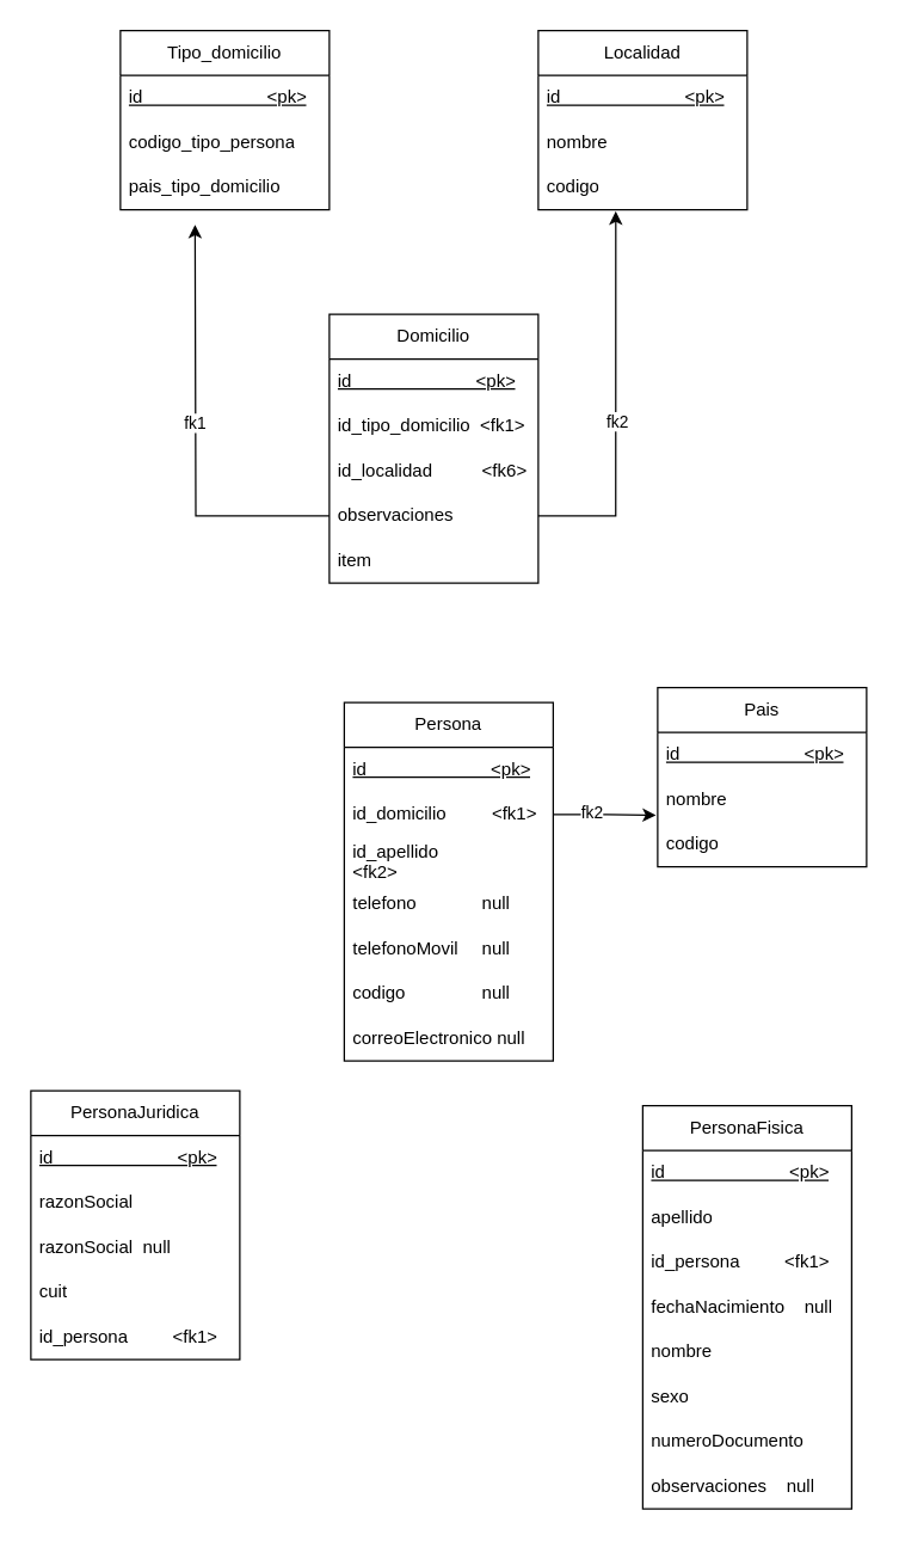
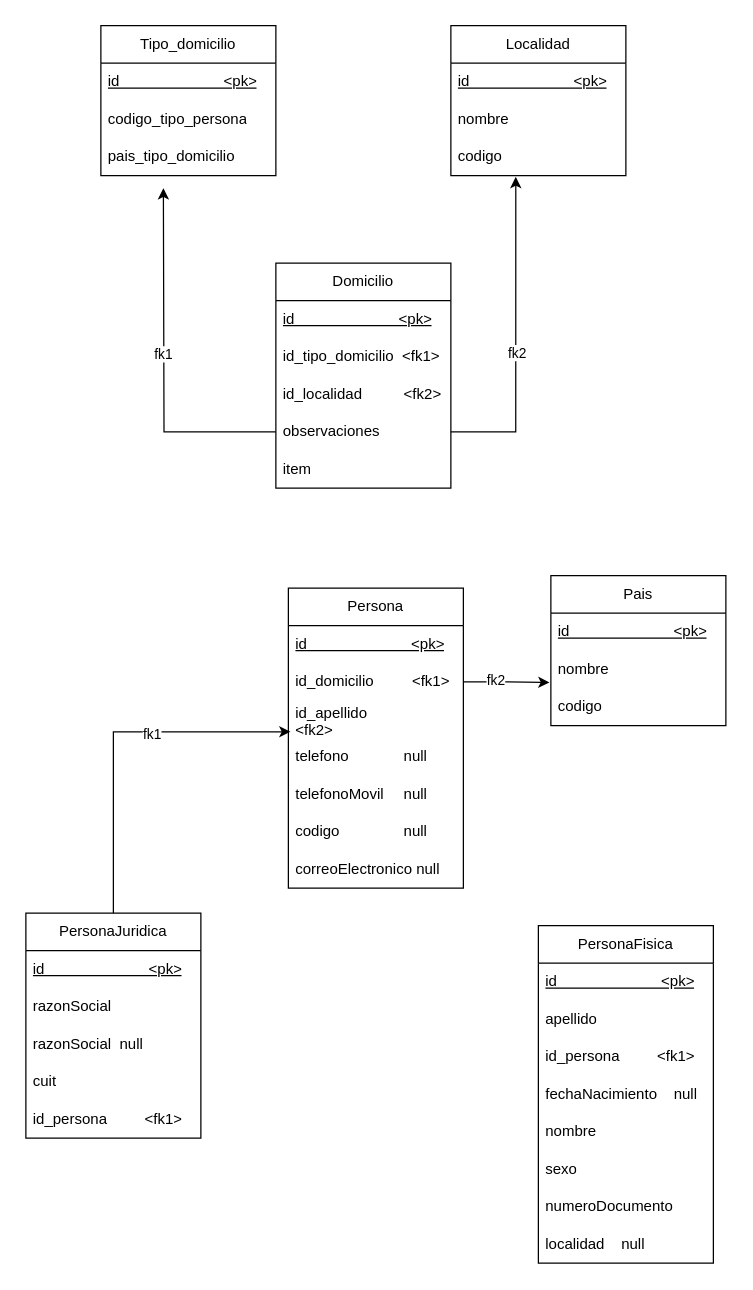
  <mxCell id="0" />
  <mxCell id="1" parent="0" />
  <mxCell id="2" value="Tipo_domicilio" style="swimlane;fontStyle=0;childLayout=stackLayout;horizontal=1;startSize=30;horizontalStack=0;resizeParent=1;resizeParentMax=0;resizeLast=0;collapsible=1;marginBottom=0;whiteSpace=wrap;html=1;" parent="1" vertex="1"><mxGeometry x="80" y="20" width="140" height="120" as="geometry" /></mxCell>
  <mxCell id="3" value="&lt;u&gt;id&amp;nbsp;&amp;nbsp;&amp;nbsp;&amp;nbsp;&amp;nbsp;&amp;nbsp;&amp;nbsp;&amp;nbsp;&amp;nbsp;&amp;nbsp;&amp;nbsp;&amp;nbsp;&amp;nbsp;&amp;nbsp;&amp;nbsp;&amp;nbsp;&amp;nbsp;&amp;nbsp;&amp;nbsp;&amp;nbsp;&amp;nbsp;&amp;nbsp;&amp;nbsp;&amp;nbsp; &amp;lt;pk&amp;gt;&lt;/u&gt;" style="text;strokeColor=none;fillColor=none;align=left;verticalAlign=middle;spacingLeft=4;spacingRight=4;overflow=hidden;points=[[0,0.5],[1,0.5]];portConstraint=eastwest;rotatable=0;whiteSpace=wrap;html=1;" parent="2" vertex="1"><mxGeometry y="30" width="140" height="30" as="geometry" /></mxCell>
  <mxCell id="4" value="codigo_tipo_persona" style="text;strokeColor=none;fillColor=none;align=left;verticalAlign=middle;spacingLeft=4;spacingRight=4;overflow=hidden;points=[[0,0.5],[1,0.5]];portConstraint=eastwest;rotatable=0;whiteSpace=wrap;html=1;" vertex="1" parent="2"><mxGeometry y="60" width="140" height="30" as="geometry" /></mxCell>
  <mxCell id="5" value="pais_tipo_domicilio" style="text;strokeColor=none;fillColor=none;align=left;verticalAlign=middle;spacingLeft=4;spacingRight=4;overflow=hidden;points=[[0,0.5],[1,0.5]];portConstraint=eastwest;rotatable=0;whiteSpace=wrap;html=1;" parent="2" vertex="1"><mxGeometry y="90" width="140" height="30" as="geometry" /></mxCell>
  <mxCell id="6" value="Localidad" style="swimlane;fontStyle=0;childLayout=stackLayout;horizontal=1;startSize=30;horizontalStack=0;resizeParent=1;resizeParentMax=0;resizeLast=0;collapsible=1;marginBottom=0;whiteSpace=wrap;html=1;" vertex="1" parent="1"><mxGeometry x="360" y="20" width="140" height="120" as="geometry" /></mxCell>
  <mxCell id="7" value="&lt;u&gt;id&amp;nbsp;&amp;nbsp;&amp;nbsp;&amp;nbsp;&amp;nbsp;&amp;nbsp;&amp;nbsp;&amp;nbsp;&amp;nbsp;&amp;nbsp;&amp;nbsp;&amp;nbsp;&amp;nbsp;&amp;nbsp;&amp;nbsp;&amp;nbsp;&amp;nbsp;&amp;nbsp;&amp;nbsp;&amp;nbsp;&amp;nbsp;&amp;nbsp;&amp;nbsp;&amp;nbsp; &amp;lt;pk&amp;gt;&lt;/u&gt;" style="text;strokeColor=none;fillColor=none;align=left;verticalAlign=middle;spacingLeft=4;spacingRight=4;overflow=hidden;points=[[0,0.5],[1,0.5]];portConstraint=eastwest;rotatable=0;whiteSpace=wrap;html=1;" vertex="1" parent="6"><mxGeometry y="30" width="140" height="30" as="geometry" /></mxCell>
  <mxCell id="8" value="nombre" style="text;strokeColor=none;fillColor=none;align=left;verticalAlign=middle;spacingLeft=4;spacingRight=4;overflow=hidden;points=[[0,0.5],[1,0.5]];portConstraint=eastwest;rotatable=0;whiteSpace=wrap;html=1;" vertex="1" parent="6"><mxGeometry y="60" width="140" height="30" as="geometry" /></mxCell>
  <mxCell id="9" value="codigo" style="text;strokeColor=none;fillColor=none;align=left;verticalAlign=middle;spacingLeft=4;spacingRight=4;overflow=hidden;points=[[0,0.5],[1,0.5]];portConstraint=eastwest;rotatable=0;whiteSpace=wrap;html=1;" vertex="1" parent="6"><mxGeometry y="90" width="140" height="30" as="geometry" /></mxCell>
  <mxCell id="10" value="Domicilio" style="swimlane;fontStyle=0;childLayout=stackLayout;horizontal=1;startSize=30;horizontalStack=0;resizeParent=1;resizeParentMax=0;resizeLast=0;collapsible=1;marginBottom=0;whiteSpace=wrap;html=1;" vertex="1" parent="1"><mxGeometry x="220" y="210" width="140" height="180" as="geometry" /></mxCell>
  <mxCell id="11" value="&lt;u&gt;id&amp;nbsp;&amp;nbsp;&amp;nbsp;&amp;nbsp;&amp;nbsp;&amp;nbsp;&amp;nbsp;&amp;nbsp;&amp;nbsp;&amp;nbsp;&amp;nbsp;&amp;nbsp;&amp;nbsp;&amp;nbsp;&amp;nbsp;&amp;nbsp;&amp;nbsp;&amp;nbsp;&amp;nbsp;&amp;nbsp;&amp;nbsp;&amp;nbsp;&amp;nbsp;&amp;nbsp; &amp;lt;pk&amp;gt;&lt;/u&gt;" style="text;strokeColor=none;fillColor=none;align=left;verticalAlign=middle;spacingLeft=4;spacingRight=4;overflow=hidden;points=[[0,0.5],[1,0.5]];portConstraint=eastwest;rotatable=0;whiteSpace=wrap;html=1;" vertex="1" parent="10"><mxGeometry y="30" width="140" height="30" as="geometry" /></mxCell>
  <mxCell id="12" style="edgeStyle=orthogonalEdgeStyle;rounded=0;orthogonalLoop=1;jettySize=auto;html=1;" edge="1" parent="10" source="16"><mxGeometry relative="1" as="geometry"><mxPoint x="-90" y="-60" as="targetPoint" /></mxGeometry></mxCell>
  <mxCell id="13" value="fk1" style="edgeLabel;html=1;align=center;verticalAlign=middle;resizable=0;points=[];" vertex="1" connectable="0" parent="12"><mxGeometry x="0.069" y="1" relative="1" as="geometry"><mxPoint as="offset" /></mxGeometry></mxCell>
  <mxCell id="14" value="id_tipo_domicilio&amp;nbsp; &amp;lt;fk1&amp;gt;" style="text;strokeColor=none;fillColor=none;align=left;verticalAlign=middle;spacingLeft=4;spacingRight=4;overflow=hidden;points=[[0,0.5],[1,0.5]];portConstraint=eastwest;rotatable=0;whiteSpace=wrap;html=1;" vertex="1" parent="10"><mxGeometry y="60" width="140" height="30" as="geometry" /></mxCell>
- <mxCell id="15" value="id_localidad&lt;span style=&quot;white-space: pre;&quot;&gt;&#09;&lt;/span&gt;&amp;nbsp;&amp;nbsp;&amp;nbsp;&amp;nbsp; &amp;lt;fk6&amp;gt;" style="text;strokeColor=none;fillColor=none;align=left;verticalAlign=middle;spacingLeft=4;spacingRight=4;overflow=hidden;points=[[0,0.5],[1,0.5]];portConstraint=eastwest;rotatable=0;whiteSpace=wrap;html=1;" vertex="1" parent="10"><mxGeometry y="90" width="140" height="30" as="geometry" /></mxCell>
+ <mxCell id="15" value="id_localidad&lt;span style=&quot;white-space: pre;&quot;&gt;&#09;&lt;/span&gt;&amp;nbsp;&amp;nbsp;&amp;nbsp;&amp;nbsp; &amp;lt;fk2&amp;gt;" style="text;strokeColor=none;fillColor=none;align=left;verticalAlign=middle;spacingLeft=4;spacingRight=4;overflow=hidden;points=[[0,0.5],[1,0.5]];portConstraint=eastwest;rotatable=0;whiteSpace=wrap;html=1;" vertex="1" parent="10"><mxGeometry y="90" width="140" height="30" as="geometry" /></mxCell>
  <mxCell id="16" value="observaciones" style="text;strokeColor=none;fillColor=none;align=left;verticalAlign=middle;spacingLeft=4;spacingRight=4;overflow=hidden;points=[[0,0.5],[1,0.5]];portConstraint=eastwest;rotatable=0;whiteSpace=wrap;html=1;" vertex="1" parent="10"><mxGeometry y="120" width="140" height="30" as="geometry" /></mxCell>
  <mxCell id="17" value="item" style="text;strokeColor=none;fillColor=none;align=left;verticalAlign=middle;spacingLeft=4;spacingRight=4;overflow=hidden;points=[[0,0.5],[1,0.5]];portConstraint=eastwest;rotatable=0;whiteSpace=wrap;html=1;" vertex="1" parent="10"><mxGeometry y="150" width="140" height="30" as="geometry" /></mxCell>
  <mxCell id="18" style="edgeStyle=orthogonalEdgeStyle;rounded=0;orthogonalLoop=1;jettySize=auto;html=1;entryX=0.371;entryY=1.033;entryDx=0;entryDy=0;entryPerimeter=0;" edge="1" parent="1" source="16" target="9"><mxGeometry relative="1" as="geometry" /></mxCell>
  <mxCell id="19" value="fk2" style="edgeLabel;html=1;align=center;verticalAlign=middle;resizable=0;points=[];" vertex="1" connectable="0" parent="18"><mxGeometry x="-0.104" y="-1" relative="1" as="geometry"><mxPoint as="offset" /></mxGeometry></mxCell>
  <mxCell id="20" value="Persona" style="swimlane;fontStyle=0;childLayout=stackLayout;horizontal=1;startSize=30;horizontalStack=0;resizeParent=1;resizeParentMax=0;resizeLast=0;collapsible=1;marginBottom=0;whiteSpace=wrap;html=1;" vertex="1" parent="1"><mxGeometry x="230" y="470" width="140" height="240" as="geometry" /></mxCell>
  <mxCell id="21" value="&lt;u&gt;id&amp;nbsp;&amp;nbsp;&amp;nbsp;&amp;nbsp;&amp;nbsp;&amp;nbsp;&amp;nbsp;&amp;nbsp;&amp;nbsp;&amp;nbsp;&amp;nbsp;&amp;nbsp;&amp;nbsp;&amp;nbsp;&amp;nbsp;&amp;nbsp;&amp;nbsp;&amp;nbsp;&amp;nbsp;&amp;nbsp;&amp;nbsp;&amp;nbsp;&amp;nbsp;&amp;nbsp; &amp;lt;pk&amp;gt;&lt;/u&gt;" style="text;strokeColor=none;fillColor=none;align=left;verticalAlign=middle;spacingLeft=4;spacingRight=4;overflow=hidden;points=[[0,0.5],[1,0.5]];portConstraint=eastwest;rotatable=0;whiteSpace=wrap;html=1;" vertex="1" parent="20"><mxGeometry y="30" width="140" height="30" as="geometry" /></mxCell>
  <mxCell id="22" value="id_domicilio&lt;span style=&quot;white-space: pre;&quot;&gt;&#09;    &amp;lt;fk1&amp;gt;&lt;/span&gt;" style="text;strokeColor=none;fillColor=none;align=left;verticalAlign=middle;spacingLeft=4;spacingRight=4;overflow=hidden;points=[[0,0.5],[1,0.5]];portConstraint=eastwest;rotatable=0;whiteSpace=wrap;html=1;" vertex="1" parent="20"><mxGeometry y="60" width="140" height="30" as="geometry" /></mxCell>
  <mxCell id="23" value="id_apellido&amp;nbsp;&amp;nbsp;&amp;nbsp;&amp;nbsp;&amp;nbsp;&amp;nbsp;&amp;nbsp;&amp;nbsp;&amp;nbsp; &amp;lt;fk2&amp;gt;&lt;span style=&quot;white-space: pre;&quot;&gt;&#09;&lt;/span&gt;" style="text;strokeColor=none;fillColor=none;align=left;verticalAlign=middle;spacingLeft=4;spacingRight=4;overflow=hidden;points=[[0,0.5],[1,0.5]];portConstraint=eastwest;rotatable=0;whiteSpace=wrap;html=1;" vertex="1" parent="20"><mxGeometry y="90" width="140" height="30" as="geometry" /></mxCell>
  <mxCell id="24" value="telefono&lt;span style=&quot;white-space: pre;&quot;&gt;&#09;&lt;/span&gt;&lt;span style=&quot;white-space: pre;&quot;&gt;&#09;&lt;/span&gt;&amp;nbsp; null" style="text;strokeColor=none;fillColor=none;align=left;verticalAlign=middle;spacingLeft=4;spacingRight=4;overflow=hidden;points=[[0,0.5],[1,0.5]];portConstraint=eastwest;rotatable=0;whiteSpace=wrap;html=1;" vertex="1" parent="20"><mxGeometry y="120" width="140" height="30" as="geometry" /></mxCell>
  <mxCell id="25" value="telefonoMovil&lt;span style=&quot;white-space: pre;&quot;&gt;&#09;&lt;/span&gt;&amp;nbsp; null" style="text;strokeColor=none;fillColor=none;align=left;verticalAlign=middle;spacingLeft=4;spacingRight=4;overflow=hidden;points=[[0,0.5],[1,0.5]];portConstraint=eastwest;rotatable=0;whiteSpace=wrap;html=1;" vertex="1" parent="20"><mxGeometry y="150" width="140" height="30" as="geometry" /></mxCell>
  <mxCell id="26" value="codigo&lt;span style=&quot;white-space: pre;&quot;&gt;&#09;&lt;/span&gt;&amp;nbsp;&amp;nbsp;&amp;nbsp;&amp;nbsp;&amp;nbsp;&amp;nbsp;&amp;nbsp;&amp;nbsp;&amp;nbsp; null" style="text;strokeColor=none;fillColor=none;align=left;verticalAlign=middle;spacingLeft=4;spacingRight=4;overflow=hidden;points=[[0,0.5],[1,0.5]];portConstraint=eastwest;rotatable=0;whiteSpace=wrap;html=1;" vertex="1" parent="20"><mxGeometry y="180" width="140" height="30" as="geometry" /></mxCell>
  <mxCell id="27" value="correoElectronico null" style="text;strokeColor=none;fillColor=none;align=left;verticalAlign=middle;spacingLeft=4;spacingRight=4;overflow=hidden;points=[[0,0.5],[1,0.5]];portConstraint=eastwest;rotatable=0;whiteSpace=wrap;html=1;" vertex="1" parent="20"><mxGeometry y="210" width="140" height="30" as="geometry" /></mxCell>
  <mxCell id="28" value="Pais" style="swimlane;fontStyle=0;childLayout=stackLayout;horizontal=1;startSize=30;horizontalStack=0;resizeParent=1;resizeParentMax=0;resizeLast=0;collapsible=1;marginBottom=0;whiteSpace=wrap;html=1;" vertex="1" parent="1"><mxGeometry x="440" y="460" width="140" height="120" as="geometry" /></mxCell>
  <mxCell id="29" value="&lt;u&gt;id&amp;nbsp;&amp;nbsp;&amp;nbsp;&amp;nbsp;&amp;nbsp;&amp;nbsp;&amp;nbsp;&amp;nbsp;&amp;nbsp;&amp;nbsp;&amp;nbsp;&amp;nbsp;&amp;nbsp;&amp;nbsp;&amp;nbsp;&amp;nbsp;&amp;nbsp;&amp;nbsp;&amp;nbsp;&amp;nbsp;&amp;nbsp;&amp;nbsp;&amp;nbsp;&amp;nbsp; &amp;lt;pk&amp;gt;&lt;/u&gt;" style="text;strokeColor=none;fillColor=none;align=left;verticalAlign=middle;spacingLeft=4;spacingRight=4;overflow=hidden;points=[[0,0.5],[1,0.5]];portConstraint=eastwest;rotatable=0;whiteSpace=wrap;html=1;" vertex="1" parent="28"><mxGeometry y="30" width="140" height="30" as="geometry" /></mxCell>
  <mxCell id="30" value="nombre&lt;span style=&quot;white-space: pre;&quot;&gt;&#09;&lt;/span&gt;" style="text;strokeColor=none;fillColor=none;align=left;verticalAlign=middle;spacingLeft=4;spacingRight=4;overflow=hidden;points=[[0,0.5],[1,0.5]];portConstraint=eastwest;rotatable=0;whiteSpace=wrap;html=1;" vertex="1" parent="28"><mxGeometry y="60" width="140" height="30" as="geometry" /></mxCell>
  <mxCell id="31" value="codigo" style="text;strokeColor=none;fillColor=none;align=left;verticalAlign=middle;spacingLeft=4;spacingRight=4;overflow=hidden;points=[[0,0.5],[1,0.5]];portConstraint=eastwest;rotatable=0;whiteSpace=wrap;html=1;" vertex="1" parent="28"><mxGeometry y="90" width="140" height="30" as="geometry" /></mxCell>
  <mxCell id="32" style="edgeStyle=orthogonalEdgeStyle;rounded=0;orthogonalLoop=1;jettySize=auto;html=1;entryX=-0.008;entryY=0.848;entryDx=0;entryDy=0;entryPerimeter=0;" edge="1" parent="1" source="22" target="30"><mxGeometry relative="1" as="geometry" /></mxCell>
  <mxCell id="33" value="fk2" style="edgeLabel;html=1;align=center;verticalAlign=middle;resizable=0;points=[];" vertex="1" connectable="0" parent="32"><mxGeometry x="-0.278" y="2" relative="1" as="geometry"><mxPoint as="offset" /></mxGeometry></mxCell>
  <mxCell id="34" value="PersonaJuridica" style="swimlane;fontStyle=0;childLayout=stackLayout;horizontal=1;startSize=30;horizontalStack=0;resizeParent=1;resizeParentMax=0;resizeLast=0;collapsible=1;marginBottom=0;whiteSpace=wrap;html=1;" vertex="1" parent="1"><mxGeometry x="20" y="730" width="140" height="180" as="geometry" /></mxCell>
  <mxCell id="35" value="&lt;u&gt;id&amp;nbsp;&amp;nbsp;&amp;nbsp;&amp;nbsp;&amp;nbsp;&amp;nbsp;&amp;nbsp;&amp;nbsp;&amp;nbsp;&amp;nbsp;&amp;nbsp;&amp;nbsp;&amp;nbsp;&amp;nbsp;&amp;nbsp;&amp;nbsp;&amp;nbsp;&amp;nbsp;&amp;nbsp;&amp;nbsp;&amp;nbsp;&amp;nbsp;&amp;nbsp;&amp;nbsp; &amp;lt;pk&amp;gt;&lt;/u&gt;" style="text;strokeColor=none;fillColor=none;align=left;verticalAlign=middle;spacingLeft=4;spacingRight=4;overflow=hidden;points=[[0,0.5],[1,0.5]];portConstraint=eastwest;rotatable=0;whiteSpace=wrap;html=1;" vertex="1" parent="34"><mxGeometry y="30" width="140" height="30" as="geometry" /></mxCell>
  <mxCell id="36" value="razonSocial" style="text;strokeColor=none;fillColor=none;align=left;verticalAlign=middle;spacingLeft=4;spacingRight=4;overflow=hidden;points=[[0,0.5],[1,0.5]];portConstraint=eastwest;rotatable=0;whiteSpace=wrap;html=1;" vertex="1" parent="34"><mxGeometry y="60" width="140" height="30" as="geometry" /></mxCell>
  <mxCell id="37" value="razonSocial&amp;nbsp; null" style="text;strokeColor=none;fillColor=none;align=left;verticalAlign=middle;spacingLeft=4;spacingRight=4;overflow=hidden;points=[[0,0.5],[1,0.5]];portConstraint=eastwest;rotatable=0;whiteSpace=wrap;html=1;" vertex="1" parent="34"><mxGeometry y="90" width="140" height="30" as="geometry" /></mxCell>
  <mxCell id="38" value="cuit" style="text;strokeColor=none;fillColor=none;align=left;verticalAlign=middle;spacingLeft=4;spacingRight=4;overflow=hidden;points=[[0,0.5],[1,0.5]];portConstraint=eastwest;rotatable=0;whiteSpace=wrap;html=1;" vertex="1" parent="34"><mxGeometry y="120" width="140" height="30" as="geometry" /></mxCell>
  <mxCell id="39" value="id_persona&amp;nbsp;&amp;nbsp;&amp;nbsp;&amp;nbsp;&amp;nbsp;&amp;nbsp;&amp;nbsp;&amp;nbsp; &amp;lt;fk1&amp;gt;" style="text;strokeColor=none;fillColor=none;align=left;verticalAlign=middle;spacingLeft=4;spacingRight=4;overflow=hidden;points=[[0,0.5],[1,0.5]];portConstraint=eastwest;rotatable=0;whiteSpace=wrap;html=1;" vertex="1" parent="34"><mxGeometry y="150" width="140" height="30" as="geometry" /></mxCell>
+ <mxCell id="40" style="edgeStyle=orthogonalEdgeStyle;rounded=0;orthogonalLoop=1;jettySize=auto;html=1;entryX=0.012;entryY=0.83;entryDx=0;entryDy=0;entryPerimeter=0;" edge="1" parent="1" source="34" target="23"><mxGeometry relative="1" as="geometry" /></mxCell>
+ <mxCell id="41" value="fk1" style="edgeLabel;html=1;align=center;verticalAlign=middle;resizable=0;points=[];" vertex="1" connectable="0" parent="40"><mxGeometry x="0.229" y="-2" relative="1" as="geometry"><mxPoint as="offset" /></mxGeometry></mxCell>
  <mxCell id="42" value="PersonaFisica" style="swimlane;fontStyle=0;childLayout=stackLayout;horizontal=1;startSize=30;horizontalStack=0;resizeParent=1;resizeParentMax=0;resizeLast=0;collapsible=1;marginBottom=0;whiteSpace=wrap;html=1;" vertex="1" parent="1"><mxGeometry x="430" y="740" width="140" height="270" as="geometry" /></mxCell>
  <mxCell id="43" value="&lt;u&gt;id&amp;nbsp;&amp;nbsp;&amp;nbsp;&amp;nbsp;&amp;nbsp;&amp;nbsp;&amp;nbsp;&amp;nbsp;&amp;nbsp;&amp;nbsp;&amp;nbsp;&amp;nbsp;&amp;nbsp;&amp;nbsp;&amp;nbsp;&amp;nbsp;&amp;nbsp;&amp;nbsp;&amp;nbsp;&amp;nbsp;&amp;nbsp;&amp;nbsp;&amp;nbsp;&amp;nbsp; &amp;lt;pk&amp;gt;&lt;/u&gt;" style="text;strokeColor=none;fillColor=none;align=left;verticalAlign=middle;spacingLeft=4;spacingRight=4;overflow=hidden;points=[[0,0.5],[1,0.5]];portConstraint=eastwest;rotatable=0;whiteSpace=wrap;html=1;" vertex="1" parent="42"><mxGeometry y="30" width="140" height="30" as="geometry" /></mxCell>
  <mxCell id="44" value="apellido" style="text;strokeColor=none;fillColor=none;align=left;verticalAlign=middle;spacingLeft=4;spacingRight=4;overflow=hidden;points=[[0,0.5],[1,0.5]];portConstraint=eastwest;rotatable=0;whiteSpace=wrap;html=1;" vertex="1" parent="42"><mxGeometry y="60" width="140" height="30" as="geometry" /></mxCell>
  <mxCell id="45" value="id_persona&amp;nbsp;&amp;nbsp;&amp;nbsp;&amp;nbsp;&amp;nbsp;&amp;nbsp;&amp;nbsp;&amp;nbsp; &amp;lt;fk1&amp;gt;" style="text;strokeColor=none;fillColor=none;align=left;verticalAlign=middle;spacingLeft=4;spacingRight=4;overflow=hidden;points=[[0,0.5],[1,0.5]];portConstraint=eastwest;rotatable=0;whiteSpace=wrap;html=1;" vertex="1" parent="42"><mxGeometry y="90" width="140" height="30" as="geometry" /></mxCell>
  <mxCell id="46" value="fechaNacimiento&amp;nbsp;&amp;nbsp;&amp;nbsp; null" style="text;strokeColor=none;fillColor=none;align=left;verticalAlign=middle;spacingLeft=4;spacingRight=4;overflow=hidden;points=[[0,0.5],[1,0.5]];portConstraint=eastwest;rotatable=0;whiteSpace=wrap;html=1;" vertex="1" parent="42"><mxGeometry y="120" width="140" height="30" as="geometry" /></mxCell>
  <mxCell id="47" value="nombre" style="text;strokeColor=none;fillColor=none;align=left;verticalAlign=middle;spacingLeft=4;spacingRight=4;overflow=hidden;points=[[0,0.5],[1,0.5]];portConstraint=eastwest;rotatable=0;whiteSpace=wrap;html=1;" vertex="1" parent="42"><mxGeometry y="150" width="140" height="30" as="geometry" /></mxCell>
  <mxCell id="48" value="sexo" style="text;strokeColor=none;fillColor=none;align=left;verticalAlign=middle;spacingLeft=4;spacingRight=4;overflow=hidden;points=[[0,0.5],[1,0.5]];portConstraint=eastwest;rotatable=0;whiteSpace=wrap;html=1;" vertex="1" parent="42"><mxGeometry y="180" width="140" height="30" as="geometry" /></mxCell>
  <mxCell id="49" value="numeroDocumento" style="text;strokeColor=none;fillColor=none;align=left;verticalAlign=middle;spacingLeft=4;spacingRight=4;overflow=hidden;points=[[0,0.5],[1,0.5]];portConstraint=eastwest;rotatable=0;whiteSpace=wrap;html=1;" vertex="1" parent="42"><mxGeometry y="210" width="140" height="30" as="geometry" /></mxCell>
- <mxCell id="50" value="observaciones&amp;nbsp;&amp;nbsp;&amp;nbsp; null" style="text;strokeColor=none;fillColor=none;align=left;verticalAlign=middle;spacingLeft=4;spacingRight=4;overflow=hidden;points=[[0,0.5],[1,0.5]];portConstraint=eastwest;rotatable=0;whiteSpace=wrap;html=1;" vertex="1" parent="42"><mxGeometry y="240" width="140" height="30" as="geometry" /></mxCell>
+ <mxCell id="50" value="localidad&amp;nbsp;&amp;nbsp;&amp;nbsp; null" style="text;strokeColor=none;fillColor=none;align=left;verticalAlign=middle;spacingLeft=4;spacingRight=4;overflow=hidden;points=[[0,0.5],[1,0.5]];portConstraint=eastwest;rotatable=0;whiteSpace=wrap;html=1;" vertex="1" parent="42"><mxGeometry y="240" width="140" height="30" as="geometry" /></mxCell>
